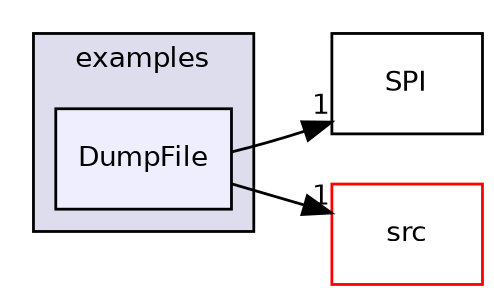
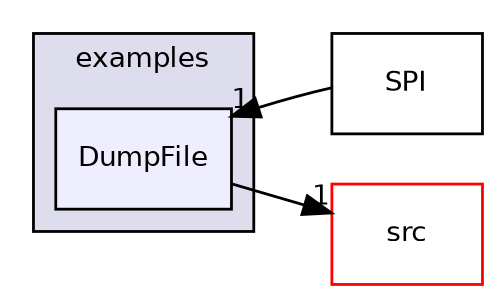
  digraph {
    compound=true
    rankdir=LR
    node [fontname=Helvetica fontsize=10 shape=box style=filled]
    edge [headlabel=1 labeldistance=1.5 labelfontname=Helvetica labelfontsize=10]
    n1 [fillcolor="#eeeeff" label=DumpFile pencolor=black]
    n2 [label=SPI style=""]
    n3 [color=red fillcolor=white label=src]
    subgraph cluster_1 {
      bgcolor="#ddddee"
      fontname=Helvetica
      fontsize=10
      label=examples
      pencolor=black
      n1
    }
-   n1 -> n2
+   n2 -> n1
    n1 -> n3
  }
